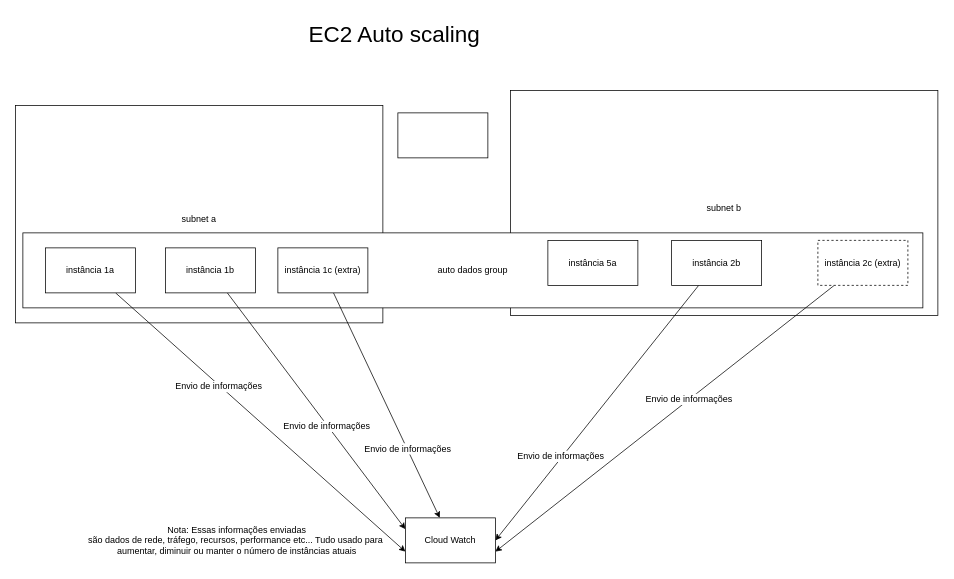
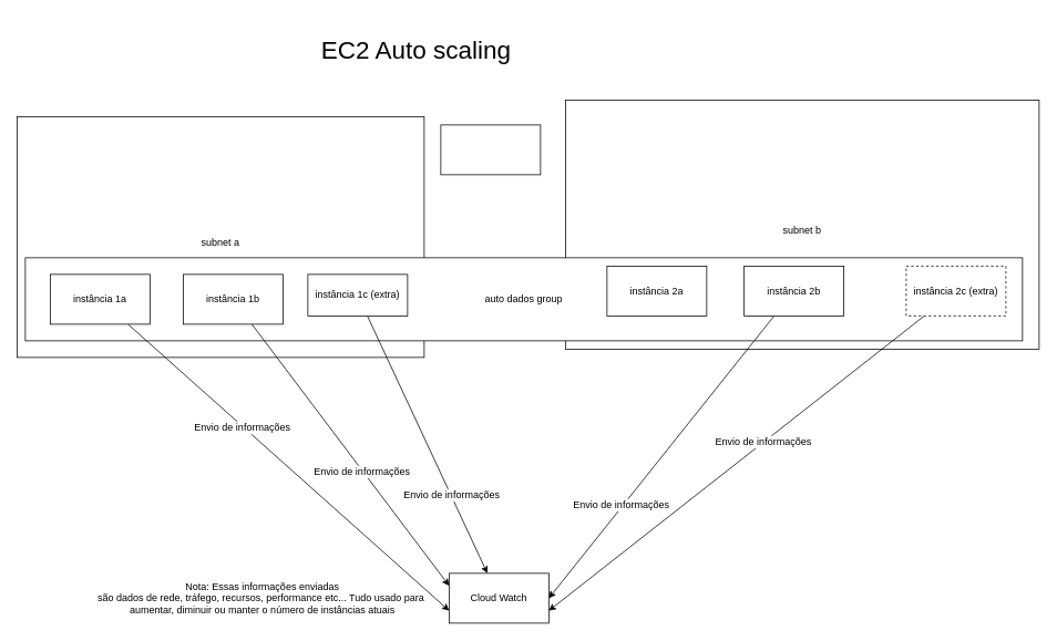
  <mxCell id="0" />
  <mxCell id="1" parent="0" />
  <mxCell id="2" value="&lt;font style=&quot;font-size: 12px;&quot;&gt;subnet a&lt;/font&gt;&lt;div style=&quot;&quot;&gt;&lt;/div&gt;" style="whiteSpace=wrap;html=1;fontSize=30;align=center;" vertex="1" parent="1"><mxGeometry x="20" y="140" width="490" height="290" as="geometry" /></mxCell>
  <mxCell id="3" value="&lt;font style=&quot;font-size: 12px;&quot;&gt;subnet b&lt;/font&gt;&lt;div style=&quot;&quot;&gt;&lt;/div&gt;" style="whiteSpace=wrap;html=1;fontSize=30;align=center;" vertex="1" parent="1"><mxGeometry x="680" y="120" width="570" height="300" as="geometry" /></mxCell>
  <mxCell id="4" value="auto dados group" style="whiteSpace=wrap;html=1;fontSize=12;" vertex="1" parent="1"><mxGeometry x="30" y="310" width="1200" height="100" as="geometry" /></mxCell>
- <mxCell id="5" value="EC2 Auto scaling" style="text;html=1;align=center;verticalAlign=middle;resizable=0;points=[];autosize=1;strokeColor=none;fillColor=none;fontSize=30;" vertex="1" parent="1"><mxGeometry x="400" y="20" width="250" height="50" as="geometry" /></mxCell>
+ <mxCell id="5" value="EC2 Auto scaling" style="text;html=1;align=center;verticalAlign=middle;resizable=0;points=[];autosize=1;strokeColor=none;fillColor=none;fontSize=30;" vertex="1" parent="1"><mxGeometry x="375" y="35" width="250" height="50" as="geometry" /></mxCell>
  <mxCell id="6" style="edgeStyle=none;html=1;entryX=0;entryY=0.75;entryDx=0;entryDy=0;fontSize=12;" edge="1" parent="1" source="8" target="22"><mxGeometry relative="1" as="geometry" /></mxCell>
  <mxCell id="7" value="Envio de informações" style="edgeLabel;html=1;align=center;verticalAlign=middle;resizable=0;points=[];fontSize=12;" vertex="1" connectable="0" parent="6"><mxGeometry x="-0.284" y="-2" relative="1" as="geometry"><mxPoint as="offset" /></mxGeometry></mxCell>
  <mxCell id="8" value="instância 1a" style="whiteSpace=wrap;html=1;fontSize=12;" vertex="1" parent="1"><mxGeometry x="60" y="330" width="120" height="60" as="geometry" /></mxCell>
  <mxCell id="9" style="edgeStyle=none;html=1;entryX=0;entryY=0.25;entryDx=0;entryDy=0;fontSize=12;" edge="1" parent="1" source="11" target="22"><mxGeometry relative="1" as="geometry" /></mxCell>
  <mxCell id="10" value="Envio de informações" style="edgeLabel;html=1;align=center;verticalAlign=middle;resizable=0;points=[];fontSize=12;" vertex="1" connectable="0" parent="9"><mxGeometry x="0.122" y="-1" relative="1" as="geometry"><mxPoint as="offset" /></mxGeometry></mxCell>
  <mxCell id="11" value="instância&amp;nbsp;1b" style="whiteSpace=wrap;html=1;fontSize=12;" vertex="1" parent="1"><mxGeometry x="220" y="330" width="120" height="60" as="geometry" /></mxCell>
- <mxCell id="12" value="instância&amp;nbsp;5a" style="whiteSpace=wrap;html=1;fontSize=12;" vertex="1" parent="1"><mxGeometry x="730" y="320" width="120" height="60" as="geometry" /></mxCell>
+ <mxCell id="12" value="instância&amp;nbsp;2a" style="whiteSpace=wrap;html=1;fontSize=12;" vertex="1" parent="1"><mxGeometry x="730" y="320" width="120" height="60" as="geometry" /></mxCell>
  <mxCell id="13" style="edgeStyle=none;html=1;entryX=1;entryY=0.5;entryDx=0;entryDy=0;fontSize=12;" edge="1" parent="1" source="15" target="22"><mxGeometry relative="1" as="geometry" /></mxCell>
  <mxCell id="14" value="Envio de informações" style="edgeLabel;html=1;align=center;verticalAlign=middle;resizable=0;points=[];fontSize=12;" vertex="1" connectable="0" parent="13"><mxGeometry x="0.349" y="-2" relative="1" as="geometry"><mxPoint as="offset" /></mxGeometry></mxCell>
  <mxCell id="15" value="instância&amp;nbsp;2b" style="whiteSpace=wrap;html=1;fontSize=12;" vertex="1" parent="1"><mxGeometry x="895" y="320" width="120" height="60" as="geometry" /></mxCell>
  <mxCell id="16" style="edgeStyle=none;html=1;fontSize=12;" edge="1" parent="1" source="18" target="22"><mxGeometry relative="1" as="geometry" /></mxCell>
  <mxCell id="17" value="Envio de informações" style="edgeLabel;html=1;align=center;verticalAlign=middle;resizable=0;points=[];fontSize=12;" vertex="1" connectable="0" parent="16"><mxGeometry x="0.389" relative="1" as="geometry"><mxPoint as="offset" /></mxGeometry></mxCell>
- <mxCell id="18" value="instância&amp;nbsp;1c (extra)" style="whiteSpace=wrap;html=1;fontSize=12;" vertex="1" parent="1"><mxGeometry x="370" y="330" width="120" height="60" as="geometry" /></mxCell>
+ <mxCell id="18" value="instância&amp;nbsp;1c (extra)" style="whiteSpace=wrap;html=1;fontSize=12;" vertex="1" parent="1"><mxGeometry x="370" y="330" width="120" height="50" as="geometry" /></mxCell>
  <mxCell id="19" style="edgeStyle=none;html=1;entryX=1;entryY=0.75;entryDx=0;entryDy=0;fontSize=12;" edge="1" parent="1" source="21" target="22"><mxGeometry relative="1" as="geometry" /></mxCell>
  <mxCell id="20" value="Envio de informações" style="edgeLabel;html=1;align=center;verticalAlign=middle;resizable=0;points=[];fontSize=12;" vertex="1" connectable="0" parent="19"><mxGeometry x="-0.143" y="-1" relative="1" as="geometry"><mxPoint as="offset" /></mxGeometry></mxCell>
  <mxCell id="21" value="instância&amp;nbsp;2c (extra)" style="whiteSpace=wrap;html=1;fontSize=12;dashed=1;" vertex="1" parent="1"><mxGeometry x="1090" y="320" width="120" height="60" as="geometry" /></mxCell>
  <mxCell id="22" value="Cloud Watch" style="whiteSpace=wrap;html=1;fontSize=12;" vertex="1" parent="1"><mxGeometry x="540" y="690" width="120" height="60" as="geometry" /></mxCell>
  <mxCell id="23" value="Nota: Essas informações enviadas&lt;br&gt;são dados de rede, tráfego, recursos, performance etc... Tudo usado para&amp;nbsp;&lt;br&gt;aumentar, diminuir ou manter o número de instâncias atuais" style="text;html=1;align=center;verticalAlign=middle;resizable=0;points=[];autosize=1;strokeColor=none;fillColor=none;fontSize=12;" vertex="1" parent="1"><mxGeometry x="105" y="690" width="420" height="60" as="geometry" /></mxCell>
  <mxCell id="24" value="" style="whiteSpace=wrap;html=1;fontSize=12;" vertex="1" parent="1"><mxGeometry x="530" y="150" width="120" height="60" as="geometry" /></mxCell>
